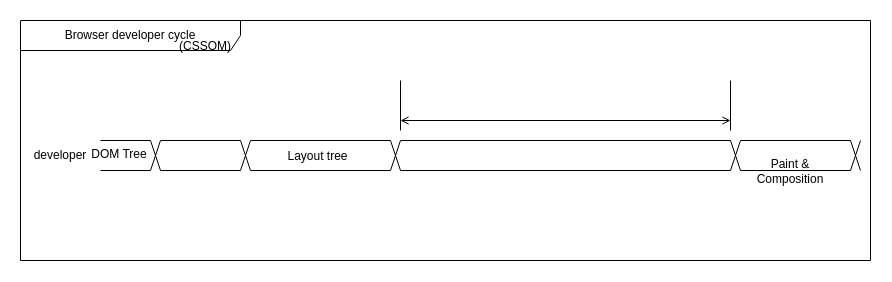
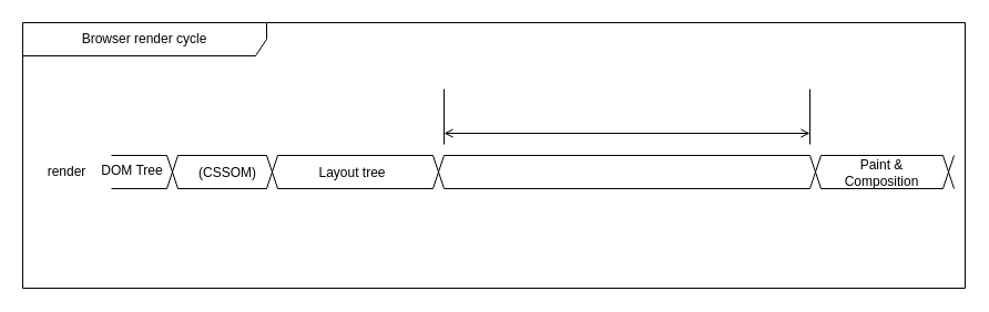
  <mxCell id="0" />
  <mxCell id="1" parent="0" />
- <mxCell id="2" value="Browser developer cycle" style="shape=umlFrame;whiteSpace=wrap;html=1;pointerEvents=0;width=220;height=30;" vertex="1" parent="1"><mxGeometry x="20" y="20" width="850" height="240" as="geometry" /></mxCell>
- <mxCell id="3" value="developer" style="text;html=1;strokeColor=none;fillColor=none;align=center;verticalAlign=middle;whiteSpace=wrap;rounded=0;" vertex="1" parent="1"><mxGeometry x="30" y="140" width="60" height="30" as="geometry" /></mxCell>
+ <mxCell id="2" value="Browser render cycle" style="shape=umlFrame;whiteSpace=wrap;html=1;pointerEvents=0;width=220;height=30;" vertex="1" parent="1"><mxGeometry x="20" y="20" width="850" height="240" as="geometry" /></mxCell>
+ <mxCell id="3" value="render" style="text;html=1;strokeColor=none;fillColor=none;align=center;verticalAlign=middle;whiteSpace=wrap;rounded=0;" vertex="1" parent="1"><mxGeometry x="30" y="140" width="60" height="30" as="geometry" /></mxCell>
  <mxCell id="4" value="" style="endArrow=none;html=1;rounded=0;" edge="1" parent="1"><mxGeometry width="50" height="50" relative="1" as="geometry"><mxPoint x="100" y="140" as="sourcePoint" /><mxPoint x="860" y="170" as="targetPoint" /><Array as="points"><mxPoint x="150" y="140" /><mxPoint x="160" y="170" /><mxPoint x="240" y="170" /><mxPoint x="250" y="140" /><mxPoint x="390" y="140" /><mxPoint x="400" y="170" /><mxPoint x="730" y="170" /><mxPoint x="740" y="140" /><mxPoint x="850" y="140" /></Array></mxGeometry></mxCell>
  <mxCell id="5" value="" style="endArrow=none;html=1;rounded=0;" edge="1" parent="1"><mxGeometry width="50" height="50" relative="1" as="geometry"><mxPoint x="100" y="170" as="sourcePoint" /><mxPoint x="860" y="140" as="targetPoint" /><Array as="points"><mxPoint x="150" y="170" /><mxPoint x="160" y="140" /><mxPoint x="240" y="140" /><mxPoint x="250" y="170" /><mxPoint x="390" y="170" /><mxPoint x="400" y="140" /><mxPoint x="730" y="140" /><mxPoint x="740" y="170" /><mxPoint x="850" y="170" /></Array></mxGeometry></mxCell>
  <mxCell id="6" value="DOM Tree" style="text;html=1;strokeColor=none;fillColor=none;align=center;verticalAlign=middle;whiteSpace=wrap;rounded=0;" vertex="1" parent="1"><mxGeometry x="89" y="139" width="60" height="30" as="geometry" /></mxCell>
- <mxCell id="7" value="(CSSOM)" style="text;html=1;strokeColor=none;fillColor=none;align=center;verticalAlign=middle;whiteSpace=wrap;rounded=0;" vertex="1" parent="1"><mxGeometry x="160" y="31" width="90" height="30" as="geometry" /></mxCell>
+ <mxCell id="7" value="(CSSOM)" style="text;html=1;strokeColor=none;fillColor=none;align=center;verticalAlign=middle;whiteSpace=wrap;rounded=0;" vertex="1" parent="1"><mxGeometry x="160" y="141" width="90" height="30" as="geometry" /></mxCell>
  <mxCell id="8" value="Layout tree" style="text;html=1;strokeColor=none;fillColor=none;align=center;verticalAlign=middle;whiteSpace=wrap;rounded=0;" vertex="1" parent="1"><mxGeometry x="280" y="141" width="74.5" height="30" as="geometry" /></mxCell>
- <mxCell id="9" value="Paint &amp;amp; Composition" style="text;html=1;strokeColor=none;fillColor=none;align=center;verticalAlign=middle;whiteSpace=wrap;rounded=0;" vertex="1" parent="1"><mxGeometry x="745" y="156" width="90" height="30" as="geometry" /></mxCell>
+ <mxCell id="9" value="Paint &amp;amp; Composition" style="text;html=1;strokeColor=none;fillColor=none;align=center;verticalAlign=middle;whiteSpace=wrap;rounded=0;" vertex="1" parent="1"><mxGeometry x="750" y="141" width="90" height="30" as="geometry" /></mxCell>
  <mxCell id="10" value="" style="endArrow=none;html=1;rounded=0;" edge="1" parent="1"><mxGeometry width="50" height="50" relative="1" as="geometry"><mxPoint x="400" y="130" as="sourcePoint" /><mxPoint x="400" y="80" as="targetPoint" /></mxGeometry></mxCell>
  <mxCell id="11" value="" style="endArrow=none;html=1;rounded=0;" edge="1" parent="1"><mxGeometry width="50" height="50" relative="1" as="geometry"><mxPoint x="730" y="130" as="sourcePoint" /><mxPoint x="730" y="80" as="targetPoint" /></mxGeometry></mxCell>
  <mxCell id="12" value="" style="endArrow=open;html=1;rounded=0;startArrow=open;startFill=0;endFill=0;" edge="1" parent="1"><mxGeometry width="50" height="50" relative="1" as="geometry"><mxPoint x="400" y="120" as="sourcePoint" /><mxPoint x="730" y="120" as="targetPoint" /></mxGeometry></mxCell>
